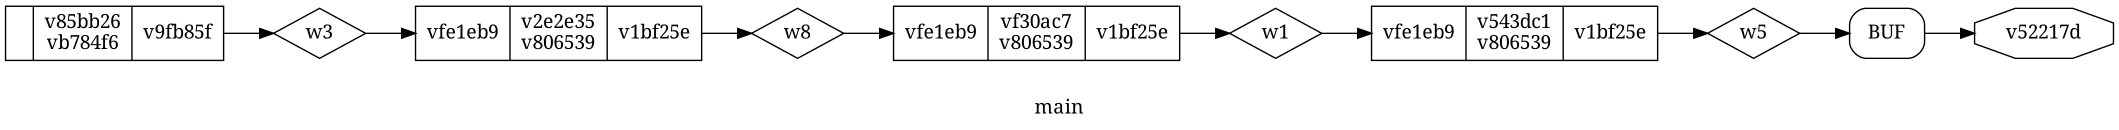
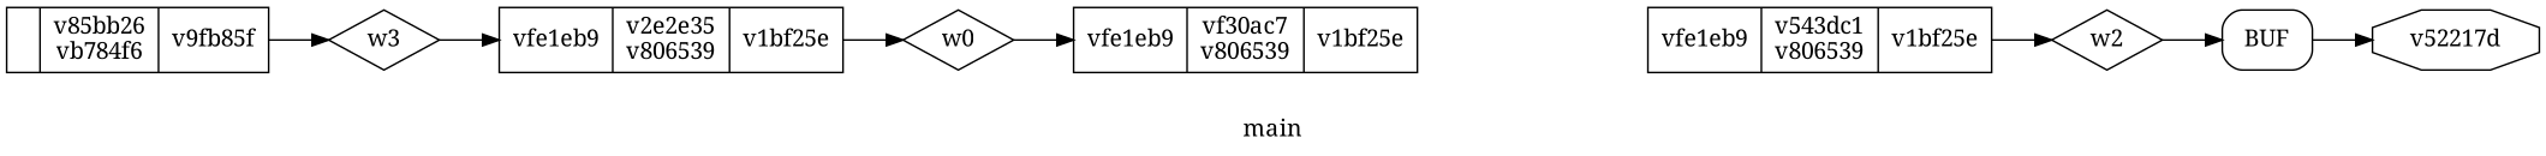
  digraph {
    fontname="Noto Serif"
    label=main
    rankdir=LR
    remincross=true
    node [fontname="Noto Serif" shape=diamond]
    edge [color=black fontname="Noto Serif" headport=w tailport=e]
    n1 [color=black fontcolor=black label=v52217d shape=octagon]
-   n2 [color=black fontcolor=black label=w8]
+   n2 [color=black fontcolor=black label=w0]
    n3 [label="{{<p7> vfe1eb9}|vf30ac7\nv806539|{<p8> v1bf25e}}" shape=record]
-   n4 [color=black fontcolor=black label=w1]
    n5 [label="{{<p7> vfe1eb9}|v543dc1\nv806539|{<p8> v1bf25e}}" shape=record]
-   n6 [color=black fontcolor=black label=w5]
+   n6 [color=black fontcolor=black label=w2]
    n7 [label=BUF shape=box style=rounded]
    n8 [color=black fontcolor=black label=w3]
    n9 [label="{{<p7> vfe1eb9}|v2e2e35\nv806539|{<p8> v1bf25e}}" shape=record]
    n10 [label="{{}|v85bb26\nvb784f6|{<p11> v9fb85f}}" shape=record]
    n2 -> n3 [headport="p7:w"]
-   n3 -> n4 [tailport="p8:e"]
-   n4 -> n5 [headport="p7:w"]
    n5 -> n6 [tailport="p8:e"]
    n6 -> n7 [headport="w:w"]
    n7 -> n1 [tailport="e:e"]
    n8 -> n9 [headport="p7:w"]
    n9 -> n2 [tailport="p8:e"]
    n10 -> n8 [tailport="p11:e"]
  }
